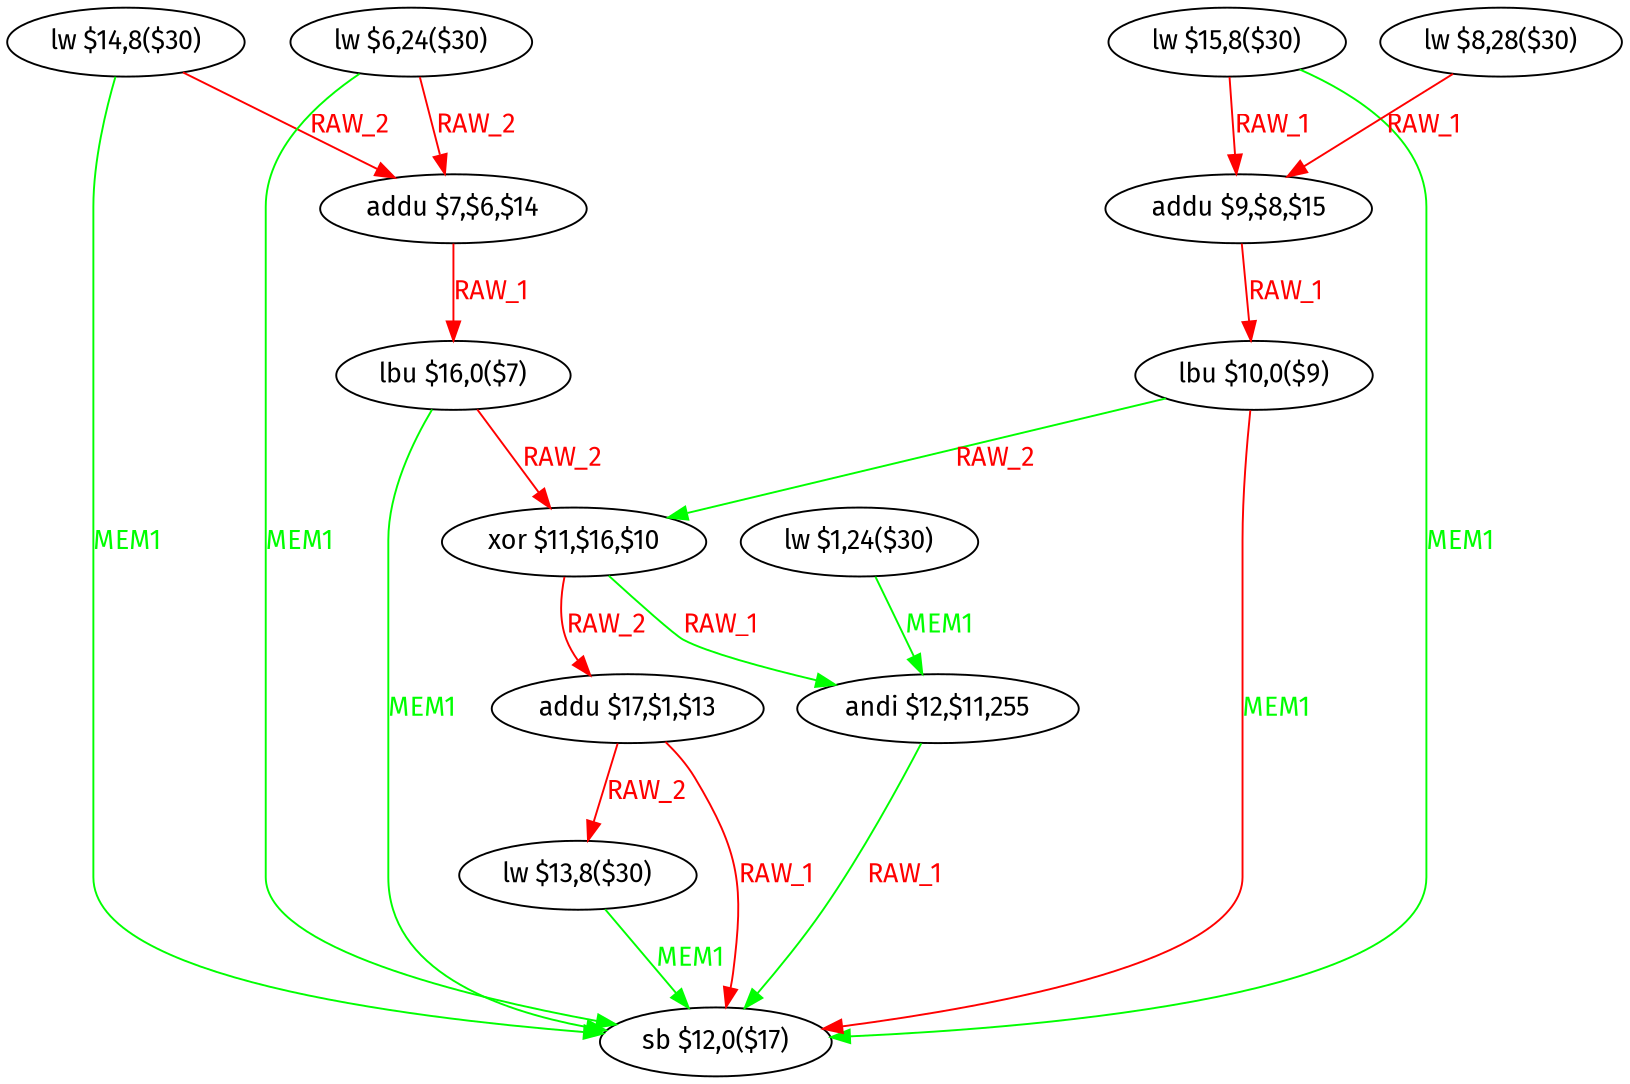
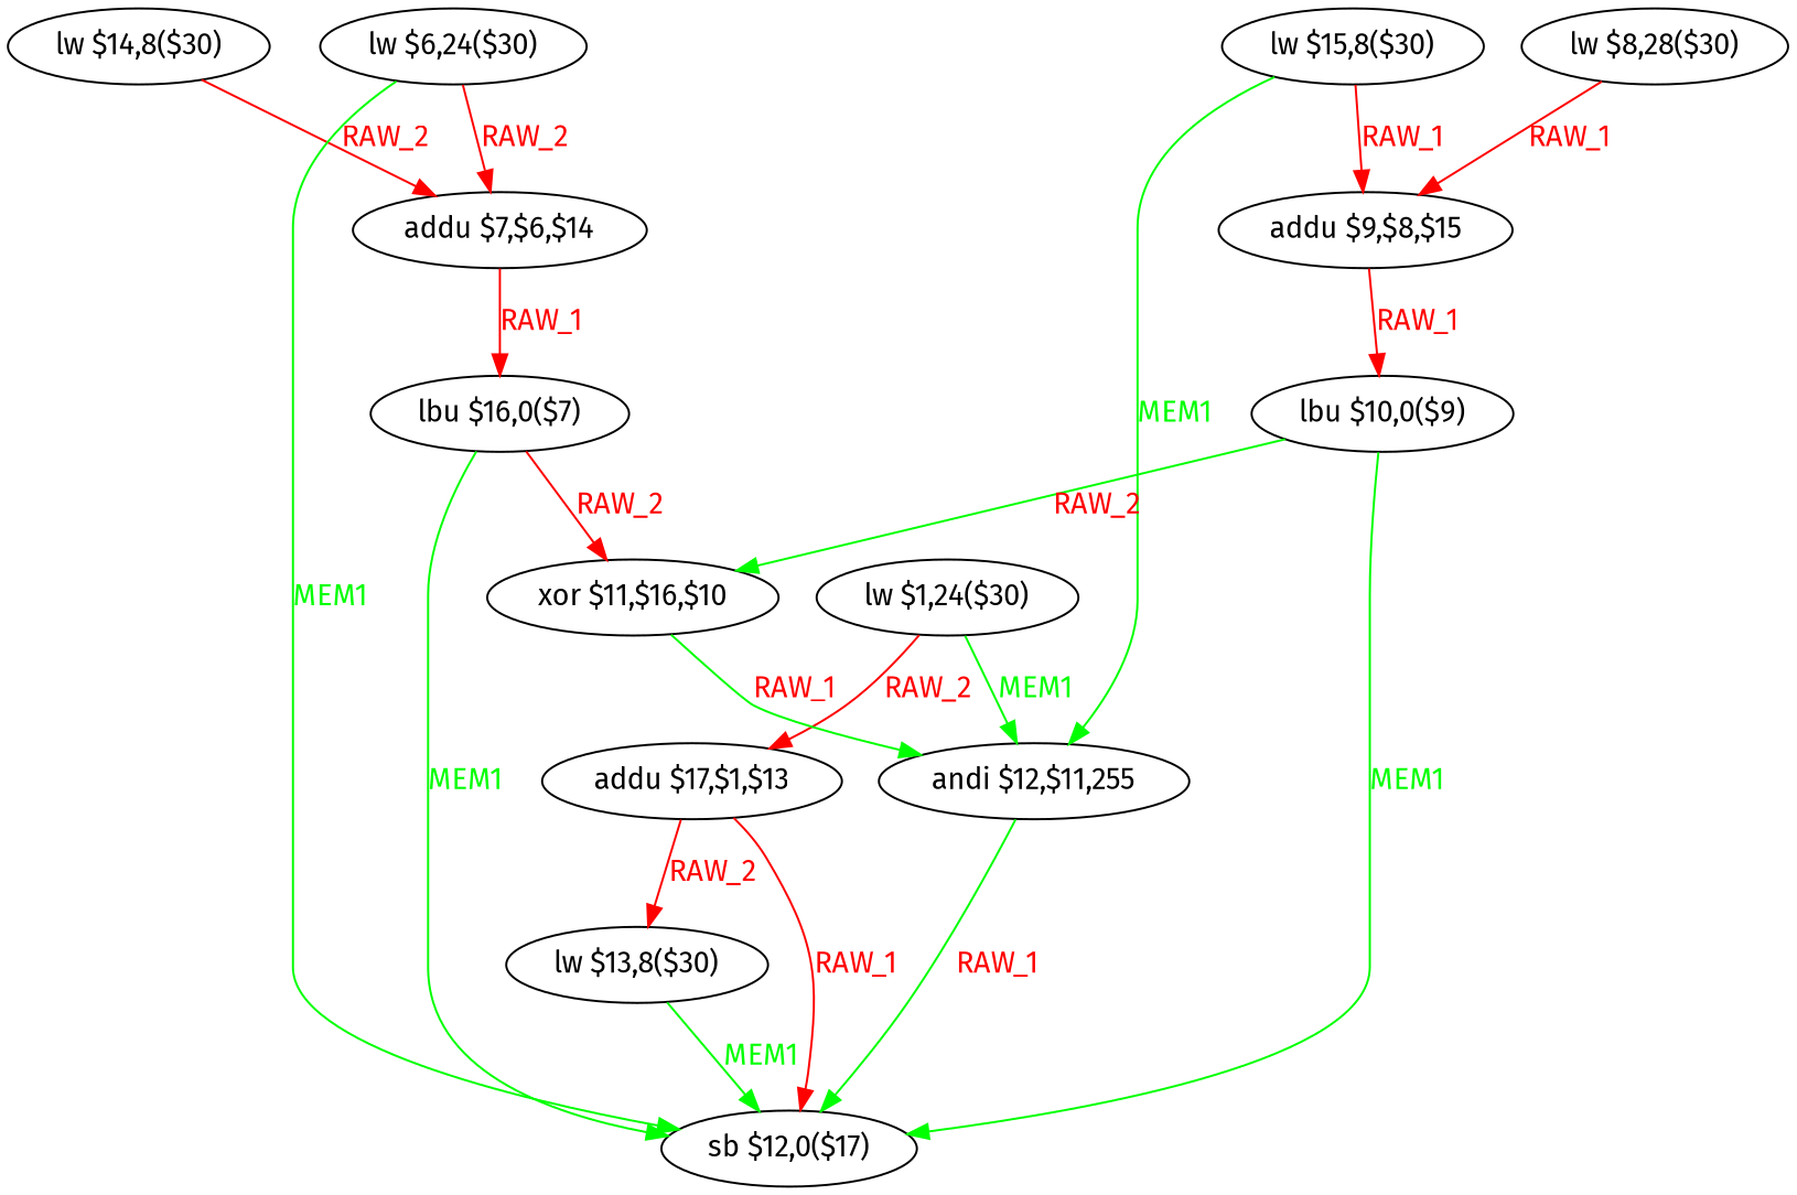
  digraph {
    fontname="Fira Sans"
    node [fontname="Fira Sans" shape=ellipse]
    edge [color=green fontcolor=red fontname="Fira Sans"]
    n1 [label="lw $13,8($30)"]
    n2 [label="sb $12,0($17)"]
    n3 [label="addu $17,$1,$13"]
    n4 [label="lw $1,24($30)"]
    n5 [label="andi $12,$11,255"]
    n6 [label="lw $14,8($30)"]
    n7 [label="addu $7,$6,$14"]
    n8 [label="lbu $16,0($7)"]
    n9 [label="xor $11,$16,$10"]
    n10 [label="lw $6,24($30)"]
    n11 [label="lw $15,8($30)"]
    n12 [label="addu $9,$8,$15"]
    n13 [label="lbu $10,0($9)"]
    n14 [label="lw $8,28($30)"]
    n1 -> n2 [fontcolor=green label=MEM1]
    n3 -> n1 [color=red label=RAW_2]
    n3 -> n2 [color=red label=RAW_1]
-   n9 -> n3 [color=red label=RAW_2]
+   n4 -> n3 [color=red label=RAW_2]
    n4 -> n5 [fontcolor=green label=MEM1]
    n5 -> n2 [label=RAW_1]
-   n6 -> n2 [fontcolor=green label=MEM1]
    n6 -> n7 [color=red label=RAW_2]
    n7 -> n8 [color=red label=RAW_1]
    n8 -> n2 [fontcolor=green label=MEM1]
    n8 -> n9 [color=red label=RAW_2]
    n9 -> n5 [label=RAW_1]
    n10 -> n2 [fontcolor=green label=MEM1]
    n10 -> n7 [color=red label=RAW_2]
-   n11 -> n2 [fontcolor=green label=MEM1]
+   n11 -> n5 [fontcolor=green label=MEM1]
    n11 -> n12 [color=red label=RAW_1]
    n12 -> n13 [color=red label=RAW_1]
-   n13 -> n2 [color=red fontcolor=green label=MEM1]
+   n13 -> n2 [fontcolor=green label=MEM1]
    n13 -> n9 [label=RAW_2]
    n14 -> n12 [color=red label=RAW_1]
  }
